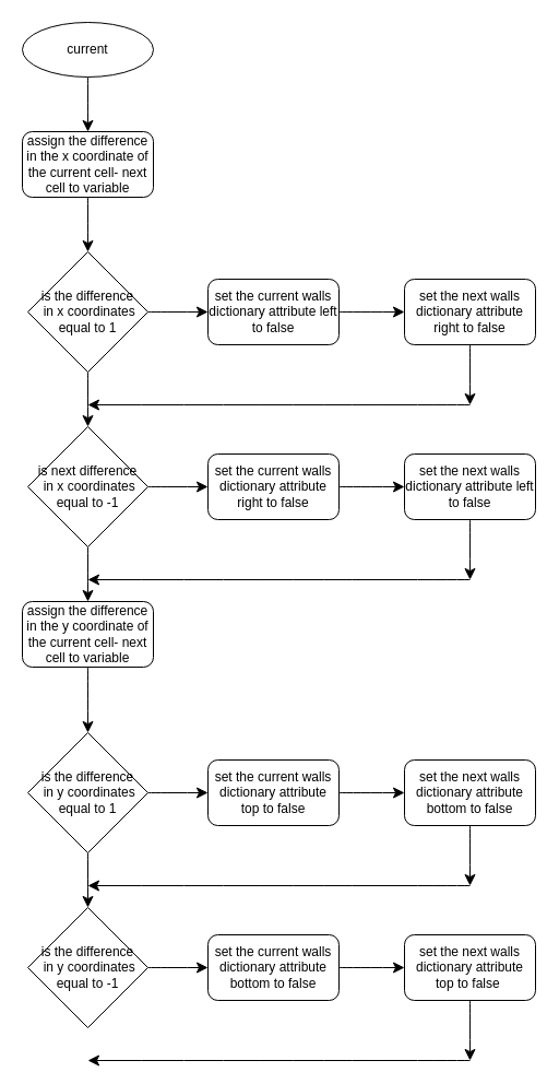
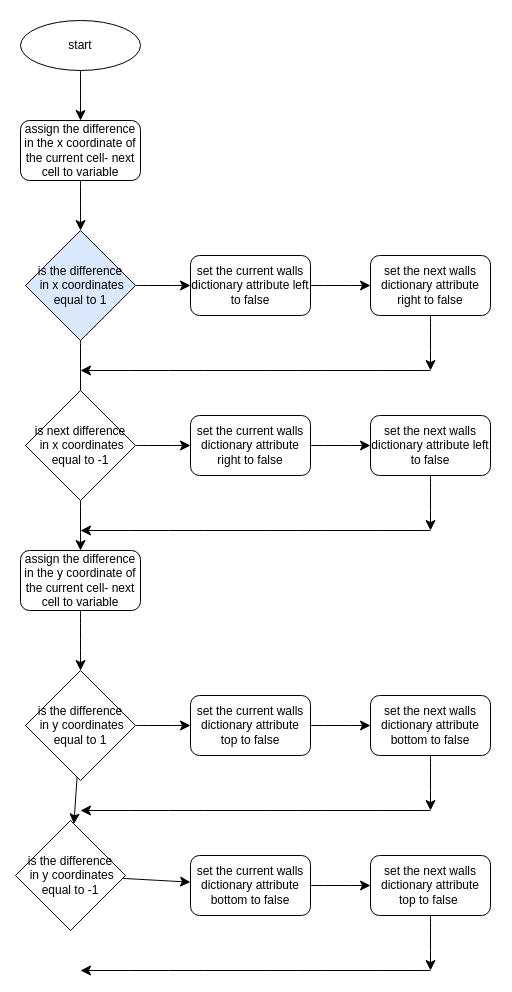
  <mxCell id="0" />
  <mxCell id="1" parent="0" />
  <mxCell id="2" style="edgeStyle=none;curved=1;rounded=0;orthogonalLoop=1;jettySize=auto;html=1;exitX=0.5;exitY=1;exitDx=0;exitDy=0;fontSize=12;startSize=8;endSize=8;" edge="1" parent="1" source="3" target="5"><mxGeometry relative="1" as="geometry" /></mxCell>
- <mxCell id="3" value="current" style="ellipse;whiteSpace=wrap;html=1;" vertex="1" parent="1"><mxGeometry x="20" y="20" width="120" height="50" as="geometry" /></mxCell>
+ <mxCell id="3" value="start" style="ellipse;whiteSpace=wrap;html=1;" vertex="1" parent="1"><mxGeometry x="20" y="20" width="120" height="50" as="geometry" /></mxCell>
  <mxCell id="4" style="edgeStyle=none;curved=1;rounded=0;orthogonalLoop=1;jettySize=auto;html=1;entryX=0.5;entryY=0;entryDx=0;entryDy=0;fontSize=12;startSize=8;endSize=8;" edge="1" parent="1" source="5" target="8"><mxGeometry relative="1" as="geometry" /></mxCell>
  <mxCell id="5" value="assign the difference in the x coordinate of the current cell- next cell to variable" style="rounded=1;whiteSpace=wrap;html=1;" vertex="1" parent="1"><mxGeometry x="20" y="120" width="120" height="60" as="geometry" /></mxCell>
  <mxCell id="6" style="edgeStyle=none;curved=1;rounded=0;orthogonalLoop=1;jettySize=auto;html=1;exitX=1;exitY=0.5;exitDx=0;exitDy=0;entryX=0;entryY=0.5;entryDx=0;entryDy=0;fontSize=12;startSize=8;endSize=8;" edge="1" parent="1" source="8" target="10"><mxGeometry relative="1" as="geometry" /></mxCell>
- <mxCell id="7" style="edgeStyle=none;curved=1;rounded=0;orthogonalLoop=1;jettySize=auto;html=1;exitX=0.5;exitY=1;exitDx=0;exitDy=0;fontSize=12;startSize=8;endSize=8;" edge="1" parent="1" source="8" target="15"><mxGeometry relative="1" as="geometry" /></mxCell>
- <mxCell id="8" value="is the difference&lt;div&gt;&amp;nbsp;in x coordinates equal to 1&lt;/div&gt;" style="rhombus;whiteSpace=wrap;html=1;" vertex="1" parent="1"><mxGeometry x="25" y="230" width="110" height="110" as="geometry" /></mxCell>
+ <mxCell id="7" style="edgeStyle=none;curved=1;rounded=0;orthogonalLoop=1;jettySize=auto;html=1;exitX=0.5;exitY=1;exitDx=0;exitDy=0;fontSize=12;startSize=8;endSize=8;endArrow=none;" edge="1" parent="1" source="8" target="15"><mxGeometry relative="1" as="geometry" /></mxCell>
+ <mxCell id="8" value="is the difference&lt;div&gt;&amp;nbsp;in x coordinates equal to 1&lt;/div&gt;" style="rhombus;whiteSpace=wrap;html=1;fillColor=#dae8fc;" vertex="1" parent="1"><mxGeometry x="25" y="230" width="110" height="110" as="geometry" /></mxCell>
  <mxCell id="9" style="edgeStyle=none;curved=1;rounded=0;orthogonalLoop=1;jettySize=auto;html=1;exitX=1;exitY=0.5;exitDx=0;exitDy=0;fontSize=12;startSize=8;endSize=8;" edge="1" parent="1" source="10" target="12"><mxGeometry relative="1" as="geometry" /></mxCell>
  <mxCell id="10" value="set the current walls dictionary attribute left to false" style="rounded=1;whiteSpace=wrap;html=1;" vertex="1" parent="1"><mxGeometry x="190" y="255" width="120" height="60" as="geometry" /></mxCell>
  <mxCell id="11" style="edgeStyle=none;curved=1;rounded=0;orthogonalLoop=1;jettySize=auto;html=1;fontSize=12;startSize=8;endSize=8;" edge="1" parent="1" source="12"><mxGeometry relative="1" as="geometry"><mxPoint x="430" y="370" as="targetPoint" /></mxGeometry></mxCell>
  <mxCell id="12" value="set the next walls dictionary attribute right to false" style="rounded=1;whiteSpace=wrap;html=1;" vertex="1" parent="1"><mxGeometry x="370" y="255" width="120" height="60" as="geometry" /></mxCell>
  <mxCell id="13" style="edgeStyle=none;curved=1;rounded=0;orthogonalLoop=1;jettySize=auto;html=1;exitX=1;exitY=0.5;exitDx=0;exitDy=0;entryX=0;entryY=0.5;entryDx=0;entryDy=0;fontSize=12;startSize=8;endSize=8;" edge="1" parent="1" source="15" target="17"><mxGeometry relative="1" as="geometry" /></mxCell>
  <mxCell id="14" style="edgeStyle=none;curved=1;rounded=0;orthogonalLoop=1;jettySize=auto;html=1;exitX=0.5;exitY=1;exitDx=0;exitDy=0;fontSize=12;startSize=8;endSize=8;" edge="1" parent="1" source="15" target="21"><mxGeometry relative="1" as="geometry" /></mxCell>
  <mxCell id="15" value="is next difference&lt;div&gt;&amp;nbsp;in x coordinates equal to -1&lt;/div&gt;" style="rhombus;whiteSpace=wrap;html=1;" vertex="1" parent="1"><mxGeometry x="25" y="390" width="110" height="110" as="geometry" /></mxCell>
  <mxCell id="16" style="edgeStyle=none;curved=1;rounded=0;orthogonalLoop=1;jettySize=auto;html=1;exitX=1;exitY=0.5;exitDx=0;exitDy=0;fontSize=12;startSize=8;endSize=8;" edge="1" parent="1" source="17" target="19"><mxGeometry relative="1" as="geometry" /></mxCell>
  <mxCell id="17" value="set the current walls dictionary attribute right to false" style="rounded=1;whiteSpace=wrap;html=1;" vertex="1" parent="1"><mxGeometry x="190" y="415" width="120" height="60" as="geometry" /></mxCell>
  <mxCell id="18" style="edgeStyle=none;curved=1;rounded=0;orthogonalLoop=1;jettySize=auto;html=1;fontSize=12;startSize=8;endSize=8;" edge="1" parent="1" source="19"><mxGeometry relative="1" as="geometry"><mxPoint x="430" y="530" as="targetPoint" /></mxGeometry></mxCell>
  <mxCell id="19" value="set the next walls dictionary attribute left to false" style="rounded=1;whiteSpace=wrap;html=1;" vertex="1" parent="1"><mxGeometry x="370" y="415" width="120" height="60" as="geometry" /></mxCell>
  <mxCell id="20" style="edgeStyle=none;curved=1;rounded=0;orthogonalLoop=1;jettySize=auto;html=1;fontSize=12;startSize=8;endSize=8;" edge="1" parent="1" source="21" target="27"><mxGeometry relative="1" as="geometry" /></mxCell>
  <mxCell id="21" value="assign the difference in the y coordinate of the current cell- next cell to variable" style="rounded=1;whiteSpace=wrap;html=1;" vertex="1" parent="1"><mxGeometry x="20" y="550" width="120" height="60" as="geometry" /></mxCell>
  <mxCell id="22" style="edgeStyle=none;curved=1;rounded=0;orthogonalLoop=1;jettySize=auto;html=1;exitX=0.75;exitY=1;exitDx=0;exitDy=0;fontSize=12;startSize=8;endSize=8;" edge="1" parent="1" source="5" target="5"><mxGeometry relative="1" as="geometry" /></mxCell>
  <mxCell id="23" value="" style="endArrow=classic;html=1;rounded=0;fontSize=12;startSize=8;endSize=8;curved=1;" edge="1" parent="1"><mxGeometry width="50" height="50" relative="1" as="geometry"><mxPoint x="430" y="370" as="sourcePoint" /><mxPoint x="80" y="370" as="targetPoint" /></mxGeometry></mxCell>
  <mxCell id="24" value="" style="endArrow=classic;html=1;rounded=0;fontSize=12;startSize=8;endSize=8;curved=1;" edge="1" parent="1"><mxGeometry width="50" height="50" relative="1" as="geometry"><mxPoint x="430" y="530" as="sourcePoint" /><mxPoint x="80" y="530" as="targetPoint" /></mxGeometry></mxCell>
  <mxCell id="25" style="edgeStyle=none;curved=1;rounded=0;orthogonalLoop=1;jettySize=auto;html=1;fontSize=12;startSize=8;endSize=8;" edge="1" parent="1" source="27" target="29"><mxGeometry relative="1" as="geometry" /></mxCell>
  <mxCell id="26" style="edgeStyle=none;curved=1;rounded=0;orthogonalLoop=1;jettySize=auto;html=1;fontSize=12;startSize=8;endSize=8;" edge="1" parent="1" source="27" target="33"><mxGeometry relative="1" as="geometry" /></mxCell>
  <mxCell id="27" value="is the difference&lt;div&gt;&amp;nbsp;in y coordinates equal to 1&lt;/div&gt;" style="rhombus;whiteSpace=wrap;html=1;" vertex="1" parent="1"><mxGeometry x="25" y="670" width="110" height="110" as="geometry" /></mxCell>
  <mxCell id="28" style="edgeStyle=none;curved=1;rounded=0;orthogonalLoop=1;jettySize=auto;html=1;fontSize=12;startSize=8;endSize=8;" edge="1" parent="1" source="29" target="31"><mxGeometry relative="1" as="geometry" /></mxCell>
  <mxCell id="29" value="set the current walls dictionary attribute top to false" style="rounded=1;whiteSpace=wrap;html=1;" vertex="1" parent="1"><mxGeometry x="190" y="695" width="120" height="60" as="geometry" /></mxCell>
  <mxCell id="30" style="edgeStyle=none;curved=1;rounded=0;orthogonalLoop=1;jettySize=auto;html=1;fontSize=12;startSize=8;endSize=8;" edge="1" parent="1" source="31"><mxGeometry relative="1" as="geometry"><mxPoint x="430" y="810" as="targetPoint" /></mxGeometry></mxCell>
  <mxCell id="31" value="set the next walls dictionary attribute bottom to false" style="rounded=1;whiteSpace=wrap;html=1;" vertex="1" parent="1"><mxGeometry x="370" y="695" width="120" height="60" as="geometry" /></mxCell>
  <mxCell id="32" style="edgeStyle=none;curved=1;rounded=0;orthogonalLoop=1;jettySize=auto;html=1;fontSize=12;startSize=8;endSize=8;" edge="1" parent="1" source="33" target="35"><mxGeometry relative="1" as="geometry" /></mxCell>
- <mxCell id="33" value="is the difference&lt;div&gt;&amp;nbsp;in y coordinates equal to -1&lt;/div&gt;" style="rhombus;whiteSpace=wrap;html=1;" vertex="1" parent="1"><mxGeometry x="25" y="830" width="110" height="110" as="geometry" /></mxCell>
+ <mxCell id="33" value="is the difference&lt;div&gt;&amp;nbsp;in y coordinates equal to -1&lt;/div&gt;" style="rhombus;whiteSpace=wrap;html=1;" vertex="1" parent="1"><mxGeometry x="15" y="820" width="110" height="110" as="geometry" /></mxCell>
  <mxCell id="34" style="edgeStyle=none;curved=1;rounded=0;orthogonalLoop=1;jettySize=auto;html=1;fontSize=12;startSize=8;endSize=8;" edge="1" parent="1" source="35" target="37"><mxGeometry relative="1" as="geometry" /></mxCell>
  <mxCell id="35" value="set the current walls dictionary attribute bottom to false" style="rounded=1;whiteSpace=wrap;html=1;" vertex="1" parent="1"><mxGeometry x="190" y="855" width="120" height="60" as="geometry" /></mxCell>
  <mxCell id="36" style="edgeStyle=none;curved=1;rounded=0;orthogonalLoop=1;jettySize=auto;html=1;fontSize=12;startSize=8;endSize=8;" edge="1" parent="1" source="37"><mxGeometry relative="1" as="geometry"><mxPoint x="430" y="970" as="targetPoint" /></mxGeometry></mxCell>
  <mxCell id="37" value="set the next walls dictionary attribute top to false&amp;nbsp;" style="rounded=1;whiteSpace=wrap;html=1;" vertex="1" parent="1"><mxGeometry x="370" y="855" width="120" height="60" as="geometry" /></mxCell>
  <mxCell id="38" value="" style="endArrow=classic;html=1;rounded=0;fontSize=12;startSize=8;endSize=8;curved=1;" edge="1" parent="1"><mxGeometry width="50" height="50" relative="1" as="geometry"><mxPoint x="430" y="970" as="sourcePoint" /><mxPoint x="80" y="970" as="targetPoint" /></mxGeometry></mxCell>
  <mxCell id="39" value="" style="endArrow=classic;html=1;rounded=0;fontSize=12;startSize=8;endSize=8;curved=1;" edge="1" parent="1"><mxGeometry width="50" height="50" relative="1" as="geometry"><mxPoint x="430" y="810" as="sourcePoint" /><mxPoint x="80" y="810" as="targetPoint" /></mxGeometry></mxCell>
